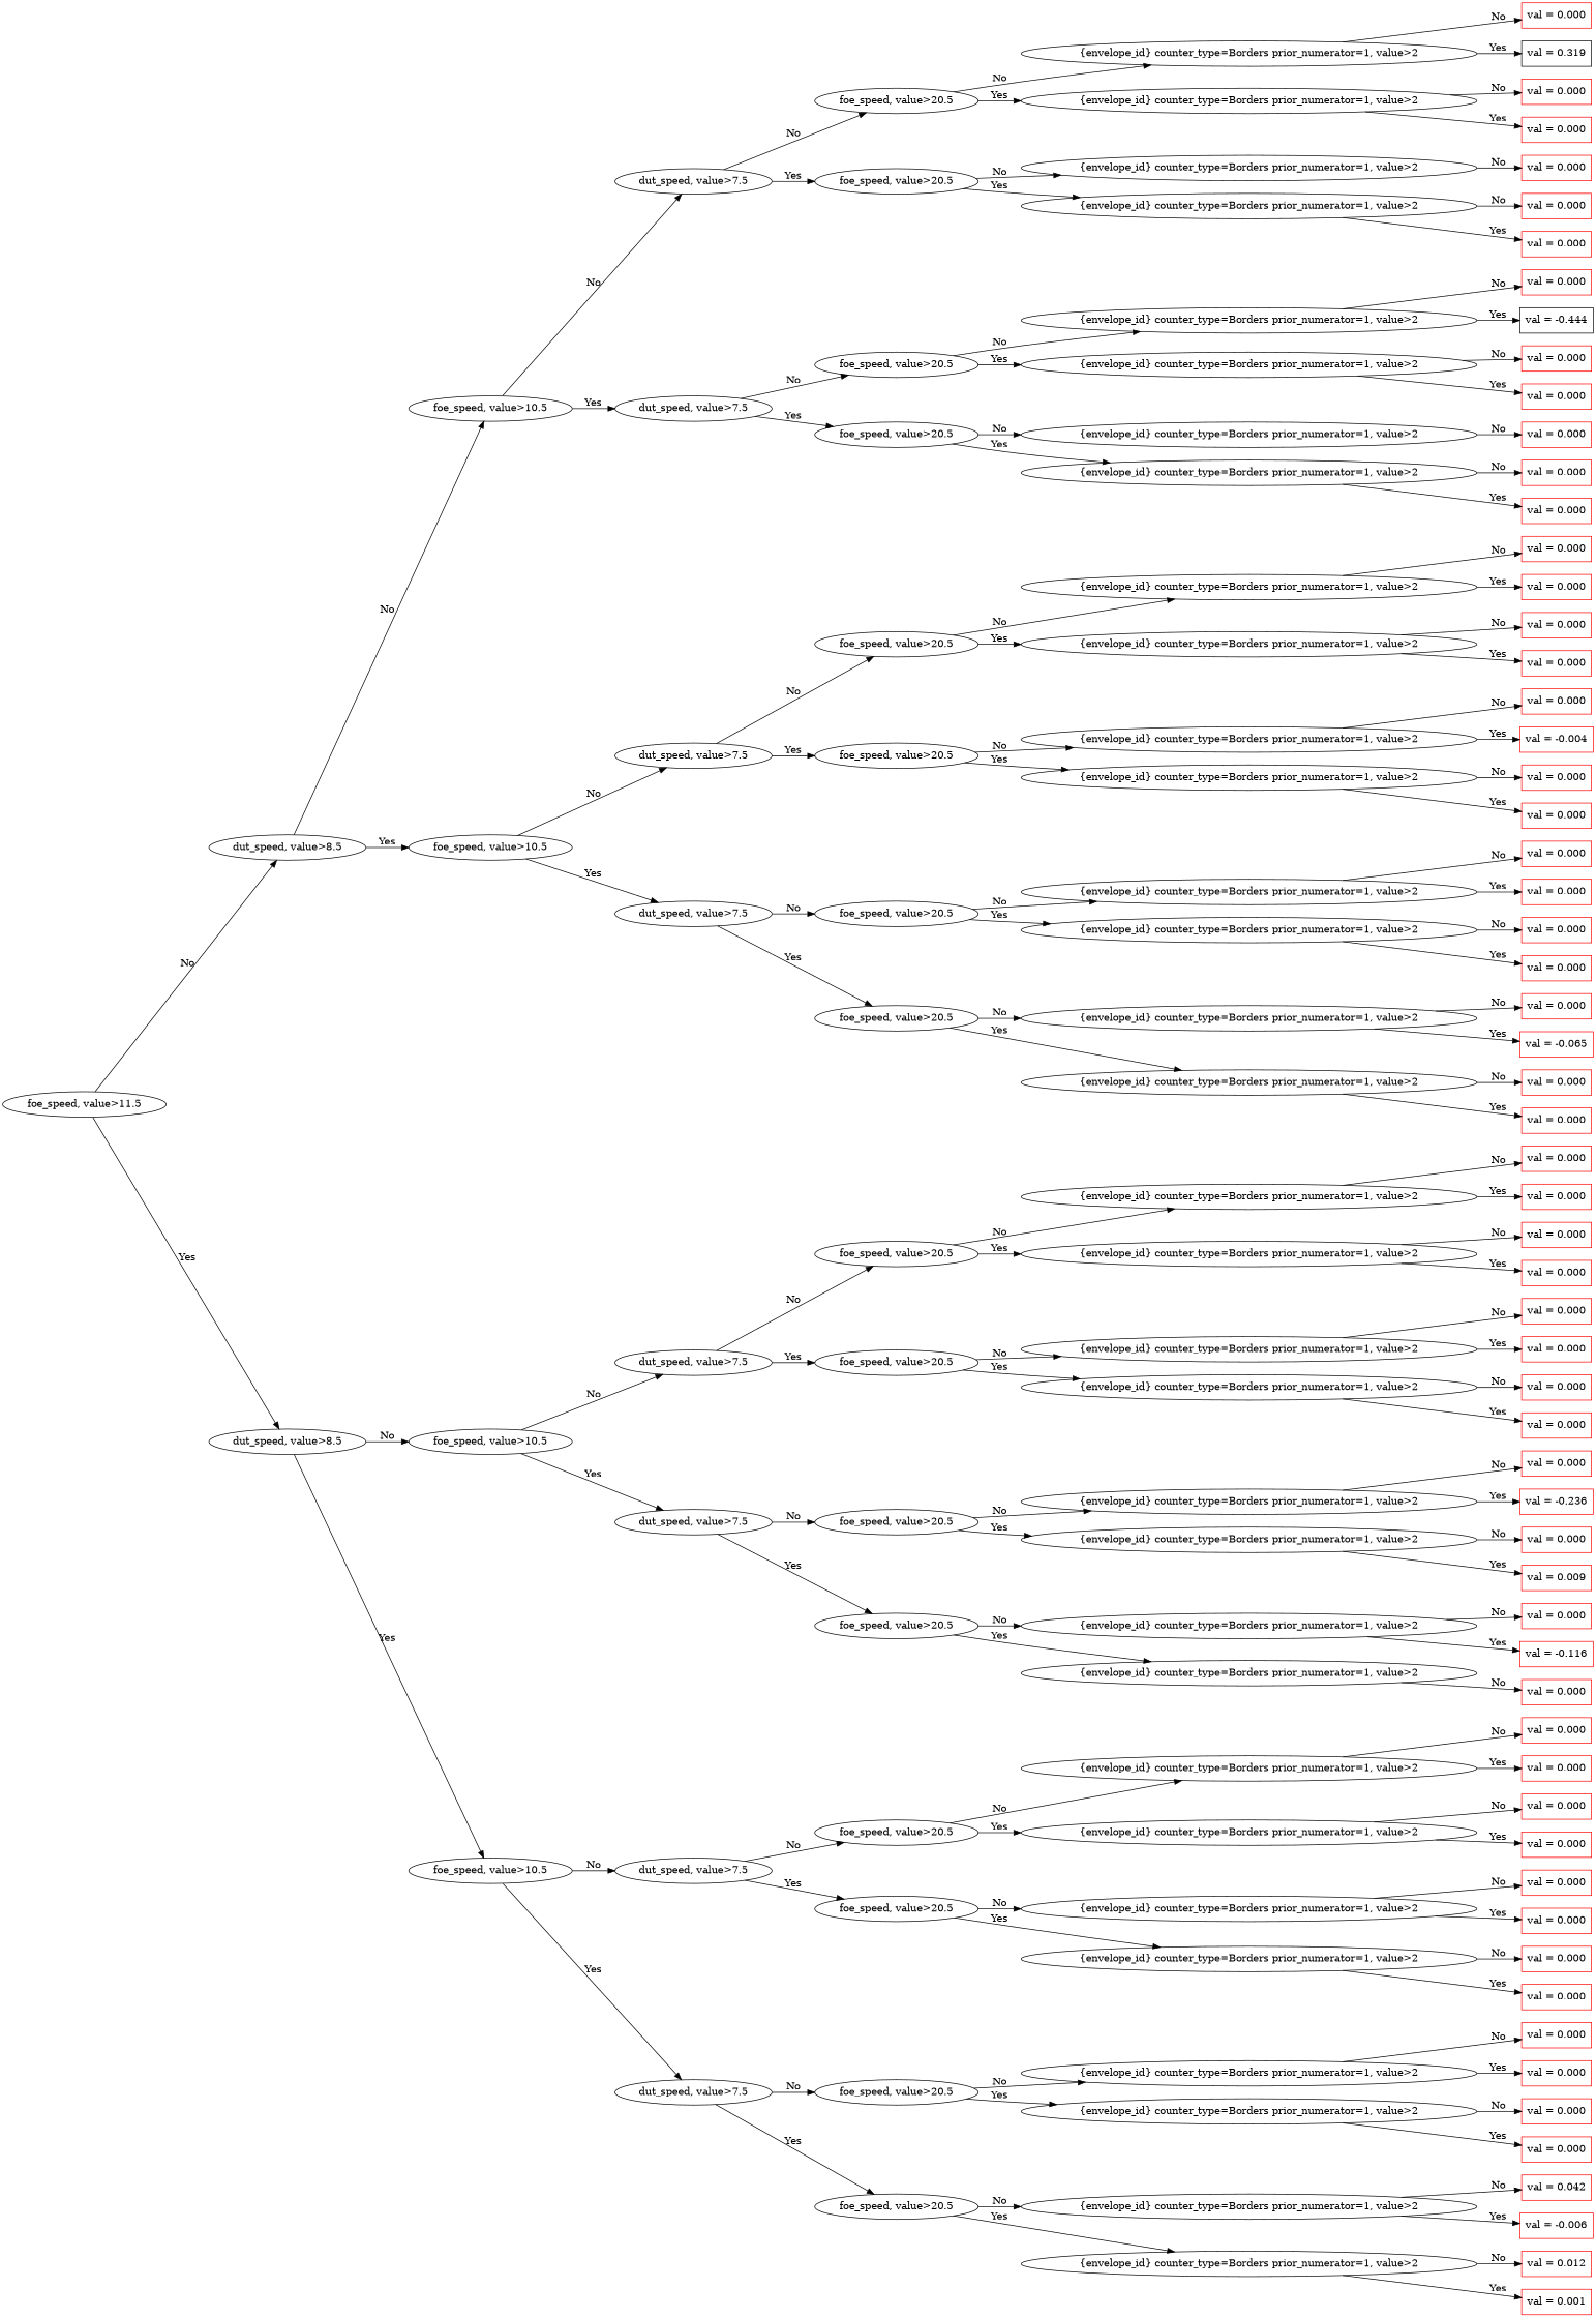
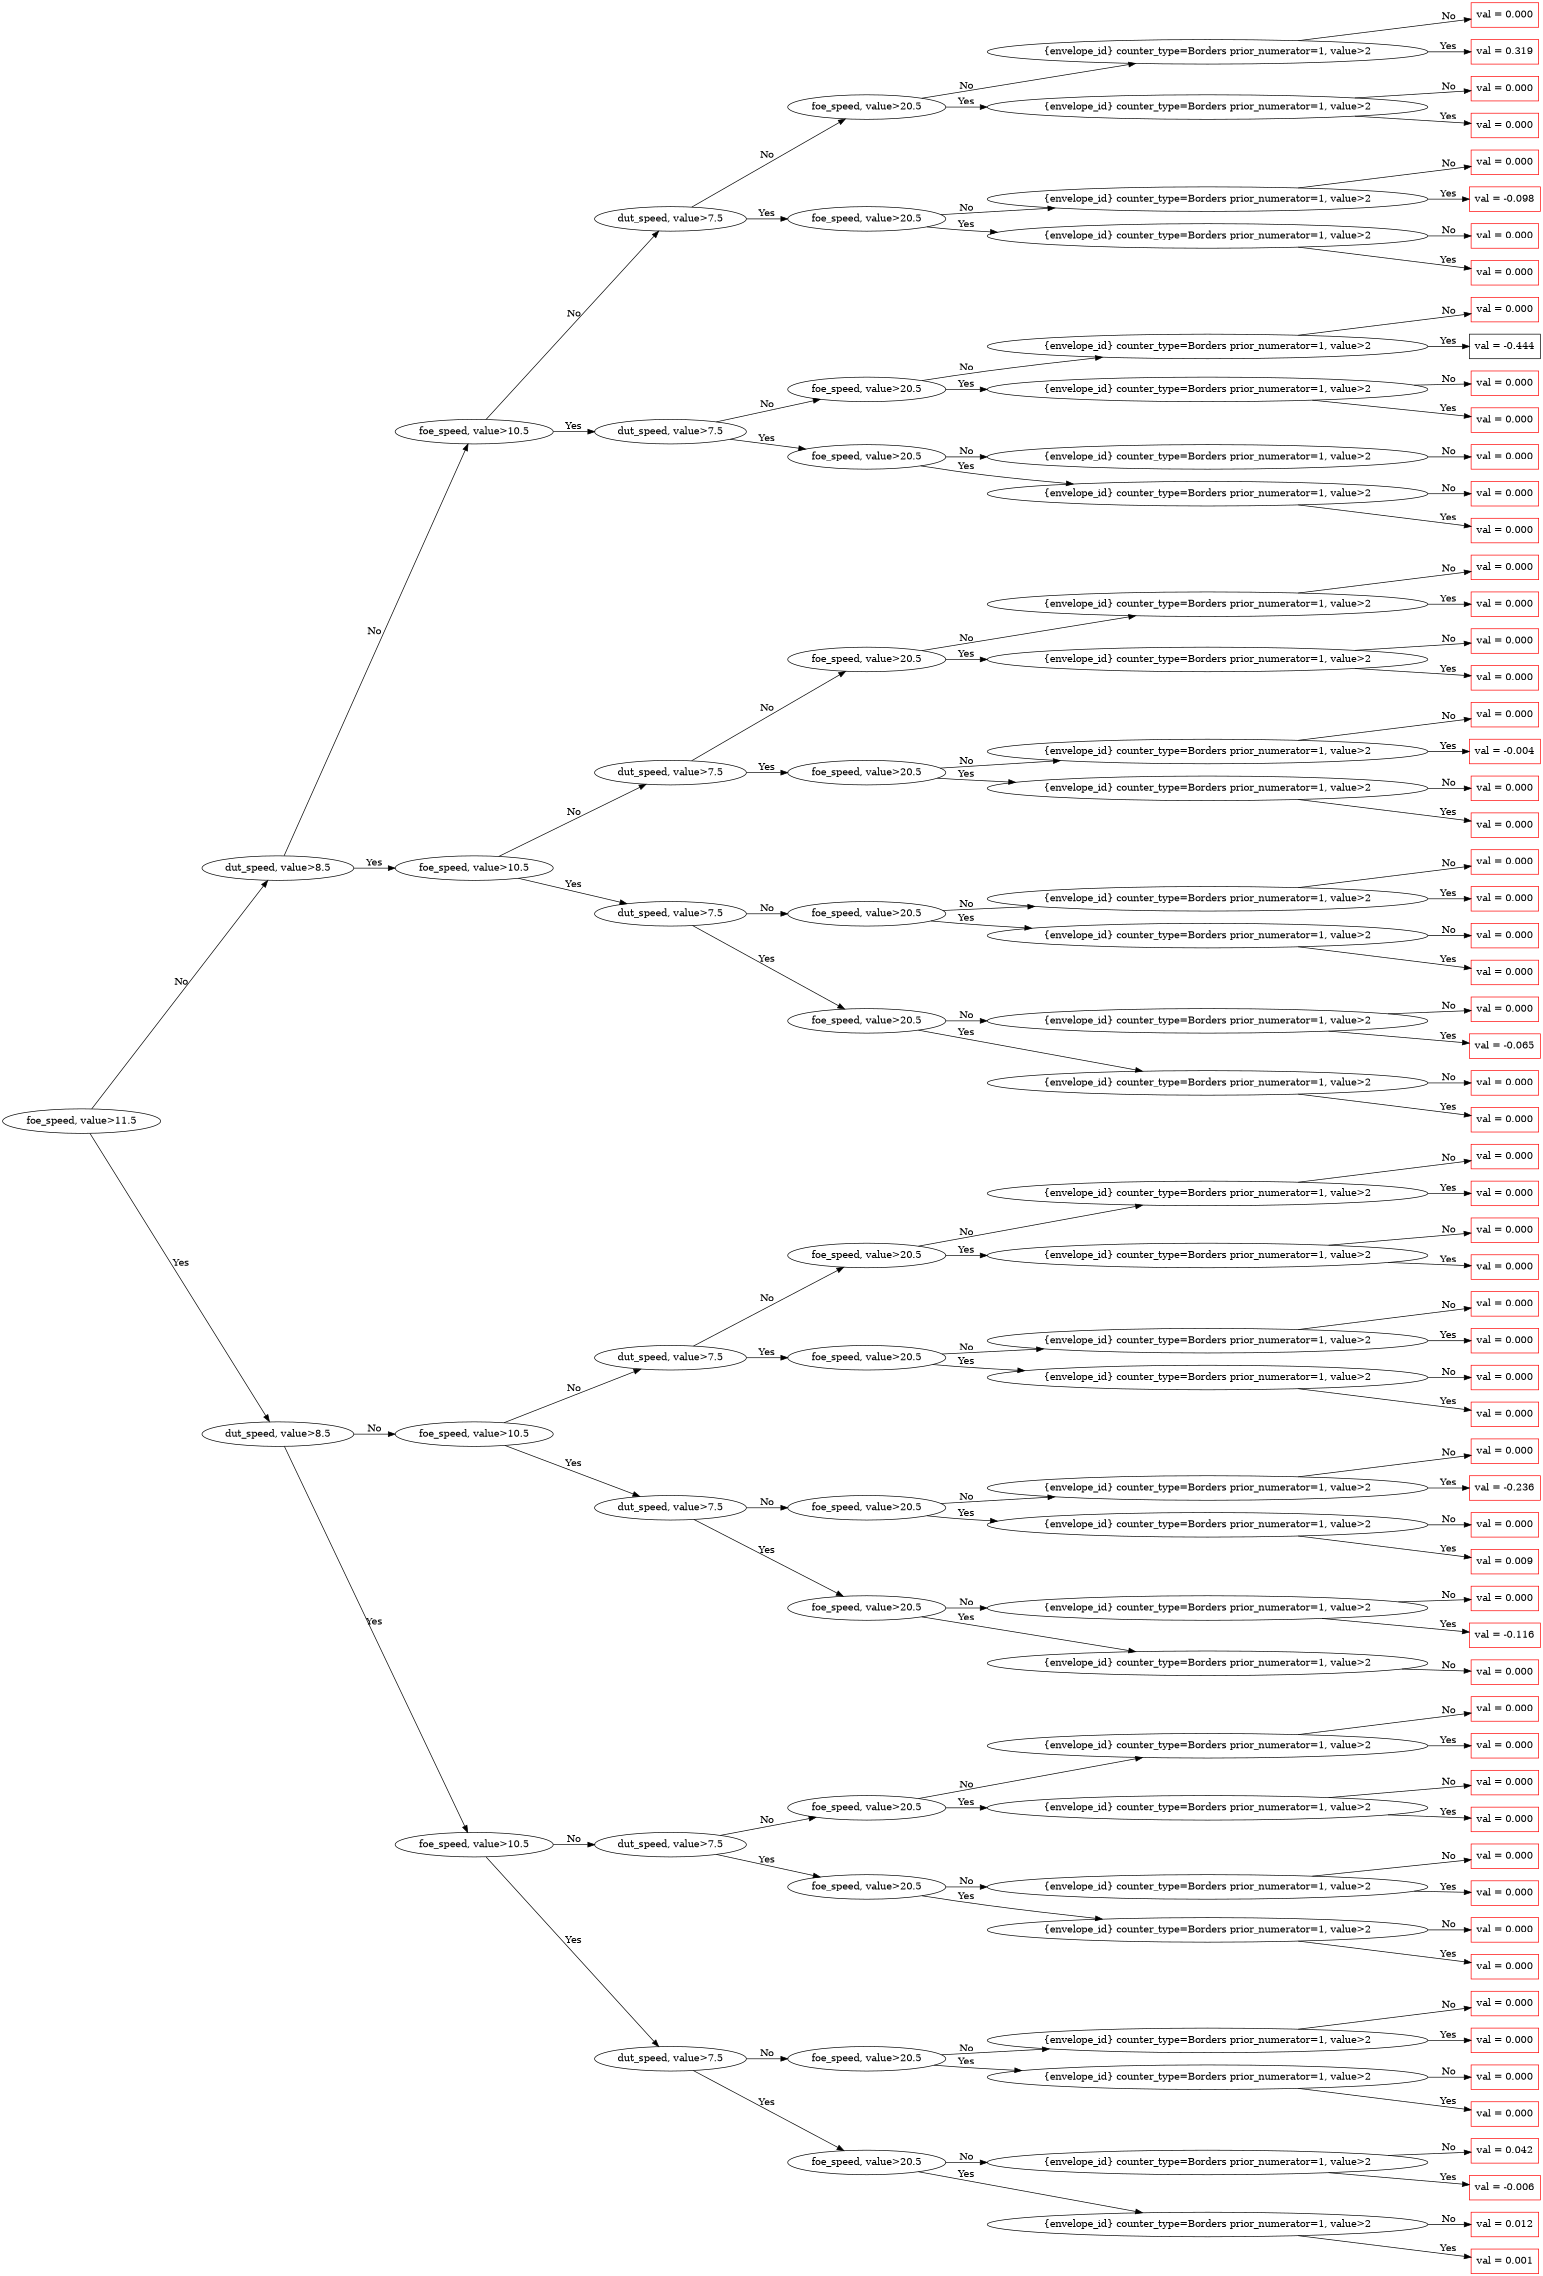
  digraph {
    rankdir=LR
    node [color=black shape=ellipse]
    n1 [label="foe_speed, value>11.5"]
    n2 [label="dut_speed, value>8.5"]
    n3 [label="dut_speed, value>8.5"]
    n4 [label="foe_speed, value>10.5"]
    n5 [label="foe_speed, value>10.5"]
    n6 [label="foe_speed, value>10.5"]
    n7 [label="foe_speed, value>10.5"]
    n8 [label="dut_speed, value>7.5"]
    n9 [label="dut_speed, value>7.5"]
    n10 [label="dut_speed, value>7.5"]
    n11 [label="dut_speed, value>7.5"]
    n12 [label="dut_speed, value>7.5"]
    n13 [label="dut_speed, value>7.5"]
    n14 [label="dut_speed, value>7.5"]
    n15 [label="dut_speed, value>7.5"]
    n16 [label="foe_speed, value>20.5"]
    n17 [label="foe_speed, value>20.5"]
    n18 [label="foe_speed, value>20.5"]
    n19 [label="foe_speed, value>20.5"]
    n20 [label="foe_speed, value>20.5"]
    n21 [label="foe_speed, value>20.5"]
    n22 [label="foe_speed, value>20.5"]
    n23 [label="foe_speed, value>20.5"]
    n24 [label="foe_speed, value>20.5"]
    n25 [label="foe_speed, value>20.5"]
    n26 [label="foe_speed, value>20.5"]
    n27 [label="foe_speed, value>20.5"]
    n28 [label="foe_speed, value>20.5"]
    n29 [label="foe_speed, value>20.5"]
    n30 [label="foe_speed, value>20.5"]
    n31 [label="foe_speed, value>20.5"]
    n32 [label="{envelope_id} counter_type=Borders prior_numerator=1, value>2"]
    n33 [label="{envelope_id} counter_type=Borders prior_numerator=1, value>2"]
    n34 [label="{envelope_id} counter_type=Borders prior_numerator=1, value>2"]
    n35 [label="{envelope_id} counter_type=Borders prior_numerator=1, value>2"]
    n36 [label="{envelope_id} counter_type=Borders prior_numerator=1, value>2"]
    n37 [label="{envelope_id} counter_type=Borders prior_numerator=1, value>2"]
    n38 [label="{envelope_id} counter_type=Borders prior_numerator=1, value>2"]
    n39 [label="{envelope_id} counter_type=Borders prior_numerator=1, value>2"]
    n40 [label="{envelope_id} counter_type=Borders prior_numerator=1, value>2"]
    n41 [label="{envelope_id} counter_type=Borders prior_numerator=1, value>2"]
    n42 [label="{envelope_id} counter_type=Borders prior_numerator=1, value>2"]
    n43 [label="{envelope_id} counter_type=Borders prior_numerator=1, value>2"]
    n44 [label="{envelope_id} counter_type=Borders prior_numerator=1, value>2"]
    n45 [label="{envelope_id} counter_type=Borders prior_numerator=1, value>2"]
    n46 [label="{envelope_id} counter_type=Borders prior_numerator=1, value>2"]
    n47 [label="{envelope_id} counter_type=Borders prior_numerator=1, value>2"]
    n48 [label="{envelope_id} counter_type=Borders prior_numerator=1, value>2"]
    n49 [label="{envelope_id} counter_type=Borders prior_numerator=1, value>2"]
    n50 [label="{envelope_id} counter_type=Borders prior_numerator=1, value>2"]
    n51 [label="{envelope_id} counter_type=Borders prior_numerator=1, value>2"]
    n52 [label="{envelope_id} counter_type=Borders prior_numerator=1, value>2"]
    n53 [label="{envelope_id} counter_type=Borders prior_numerator=1, value>2"]
    n54 [label="{envelope_id} counter_type=Borders prior_numerator=1, value>2"]
    n55 [label="{envelope_id} counter_type=Borders prior_numerator=1, value>2"]
    n56 [label="{envelope_id} counter_type=Borders prior_numerator=1, value>2"]
    n57 [label="{envelope_id} counter_type=Borders prior_numerator=1, value>2"]
    n58 [label="{envelope_id} counter_type=Borders prior_numerator=1, value>2"]
    n59 [label="{envelope_id} counter_type=Borders prior_numerator=1, value>2"]
    n60 [label="{envelope_id} counter_type=Borders prior_numerator=1, value>2"]
    n61 [label="{envelope_id} counter_type=Borders prior_numerator=1, value>2"]
    n62 [label="{envelope_id} counter_type=Borders prior_numerator=1, value>2"]
    n63 [label="{envelope_id} counter_type=Borders prior_numerator=1, value>2"]
    n64 [color=red label="val = 0.000\n" shape=rect]
-   n65 [label="val = 0.319\n" shape=rect]
+   n65 [color=red label="val = 0.319\n" shape=rect]
    n66 [color=red label="val = 0.000\n" shape=rect]
    n67 [color=red label="val = 0.000\n" shape=rect]
    n68 [color=red label="val = 0.000\n" shape=rect]
+   n69 [color=red label="val = -0.098\n" shape=rect]
    n70 [color=red label="val = 0.000\n" shape=rect]
    n71 [color=red label="val = 0.000\n" shape=rect]
    n72 [color=red label="val = 0.000\n" shape=rect]
    n73 [label="val = -0.444\n" shape=rect]
    n74 [color=red label="val = 0.000\n" shape=rect]
    n75 [color=red label="val = 0.000\n" shape=rect]
    n76 [color=red label="val = 0.000\n" shape=rect]
    n77 [color=red label="val = 0.000\n" shape=rect]
    n78 [color=red label="val = 0.000\n" shape=rect]
    n79 [color=red label="val = 0.000\n" shape=rect]
    n80 [color=red label="val = 0.000\n" shape=rect]
    n81 [color=red label="val = 0.000\n" shape=rect]
    n82 [color=red label="val = 0.000\n" shape=rect]
    n83 [color=red label="val = 0.000\n" shape=rect]
    n84 [color=red label="val = -0.004\n" shape=rect]
    n85 [color=red label="val = 0.000\n" shape=rect]
    n86 [color=red label="val = 0.000\n" shape=rect]
    n87 [color=red label="val = 0.000\n" shape=rect]
    n88 [color=red label="val = 0.000\n" shape=rect]
    n89 [color=red label="val = 0.000\n" shape=rect]
    n90 [color=red label="val = 0.000\n" shape=rect]
    n91 [color=red label="val = 0.000\n" shape=rect]
    n92 [color=red label="val = -0.065\n" shape=rect]
    n93 [color=red label="val = 0.000\n" shape=rect]
    n94 [color=red label="val = 0.000\n" shape=rect]
    n95 [color=red label="val = 0.000\n" shape=rect]
    n96 [color=red label="val = 0.000\n" shape=rect]
    n97 [color=red label="val = 0.000\n" shape=rect]
    n98 [color=red label="val = 0.000\n" shape=rect]
    n99 [color=red label="val = 0.000\n" shape=rect]
    n100 [color=red label="val = 0.000\n" shape=rect]
    n101 [color=red label="val = 0.000\n" shape=rect]
    n102 [color=red label="val = 0.000\n" shape=rect]
    n103 [color=red label="val = 0.000\n" shape=rect]
    n104 [color=red label="val = -0.236\n" shape=rect]
    n105 [color=red label="val = 0.000\n" shape=rect]
    n106 [color=red label="val = 0.009\n" shape=rect]
    n107 [color=red label="val = 0.000\n" shape=rect]
    n108 [color=red label="val = -0.116\n" shape=rect]
    n109 [color=red label="val = 0.000\n" shape=rect]
    n110 [color=red label="val = 0.000\n" shape=rect]
    n111 [color=red label="val = 0.000\n" shape=rect]
    n112 [color=red label="val = 0.000\n" shape=rect]
    n113 [color=red label="val = 0.000\n" shape=rect]
    n114 [color=red label="val = 0.000\n" shape=rect]
    n115 [color=red label="val = 0.000\n" shape=rect]
    n116 [color=red label="val = 0.000\n" shape=rect]
    n117 [color=red label="val = 0.000\n" shape=rect]
    n118 [color=red label="val = 0.000\n" shape=rect]
    n119 [color=red label="val = 0.000\n" shape=rect]
    n120 [color=red label="val = 0.000\n" shape=rect]
    n121 [color=red label="val = 0.000\n" shape=rect]
    n122 [color=red label="val = 0.042\n" shape=rect]
    n123 [color=red label="val = -0.006\n" shape=rect]
    n124 [color=red label="val = 0.012\n" shape=rect]
    n125 [color=red label="val = 0.001\n" shape=rect]
    n1 -> n2 [label=No]
    n1 -> n3 [label=Yes]
    n2 -> n4 [label=No]
    n2 -> n5 [label=Yes]
    n3 -> n6 [label=No]
    n3 -> n7 [label=Yes]
    n4 -> n8 [label=No]
    n4 -> n9 [label=Yes]
    n5 -> n10 [label=No]
    n5 -> n11 [label=Yes]
    n6 -> n12 [label=No]
    n6 -> n13 [label=Yes]
    n7 -> n14 [label=No]
    n7 -> n15 [label=Yes]
    n8 -> n16 [label=No]
    n8 -> n17 [label=Yes]
    n9 -> n18 [label=No]
    n9 -> n19 [label=Yes]
    n10 -> n20 [label=No]
    n10 -> n21 [label=Yes]
    n11 -> n22 [label=No]
    n11 -> n23 [label=Yes]
    n12 -> n24 [label=No]
    n12 -> n25 [label=Yes]
    n13 -> n26 [label=No]
    n13 -> n27 [label=Yes]
    n14 -> n28 [label=No]
    n14 -> n29 [label=Yes]
    n15 -> n30 [label=No]
    n15 -> n31 [label=Yes]
    n16 -> n32 [label=No]
    n16 -> n33 [label=Yes]
    n17 -> n34 [label=No]
    n17 -> n35 [label=Yes]
    n18 -> n36 [label=No]
    n18 -> n37 [label=Yes]
    n19 -> n38 [label=No]
    n19 -> n39 [label=Yes]
    n20 -> n40 [label=No]
    n20 -> n41 [label=Yes]
    n21 -> n42 [label=No]
    n21 -> n43 [label=Yes]
    n22 -> n44 [label=No]
    n22 -> n45 [label=Yes]
    n23 -> n46 [label=No]
    n23 -> n47 [label=Yes]
    n24 -> n48 [label=No]
    n24 -> n49 [label=Yes]
    n25 -> n50 [label=No]
    n25 -> n51 [label=Yes]
    n26 -> n52 [label=No]
    n26 -> n53 [label=Yes]
    n27 -> n54 [label=No]
    n27 -> n55 [label=Yes]
    n28 -> n56 [label=No]
    n28 -> n57 [label=Yes]
    n29 -> n58 [label=No]
    n29 -> n59 [label=Yes]
    n30 -> n60 [label=No]
    n30 -> n61 [label=Yes]
    n31 -> n62 [label=No]
    n31 -> n63 [label=Yes]
    n32 -> n64 [label=No]
    n32 -> n65 [label=Yes]
    n33 -> n66 [label=No]
    n33 -> n67 [label=Yes]
    n34 -> n68 [label=No]
+   n34 -> n69 [label=Yes]
    n35 -> n70 [label=No]
    n35 -> n71 [label=Yes]
    n36 -> n72 [label=No]
    n36 -> n73 [label=Yes]
    n37 -> n74 [label=No]
    n37 -> n75 [label=Yes]
    n38 -> n76 [label=No]
    n39 -> n77 [label=No]
    n39 -> n78 [label=Yes]
    n40 -> n79 [label=No]
    n40 -> n80 [label=Yes]
    n41 -> n81 [label=No]
    n41 -> n82 [label=Yes]
    n42 -> n83 [label=No]
    n42 -> n84 [label=Yes]
    n43 -> n85 [label=No]
    n43 -> n86 [label=Yes]
    n44 -> n87 [label=No]
    n44 -> n88 [label=Yes]
    n45 -> n89 [label=No]
    n45 -> n90 [label=Yes]
    n46 -> n91 [label=No]
    n46 -> n92 [label=Yes]
    n47 -> n93 [label=No]
    n47 -> n94 [label=Yes]
    n48 -> n95 [label=No]
    n48 -> n96 [label=Yes]
    n49 -> n97 [label=No]
    n49 -> n98 [label=Yes]
    n50 -> n99 [label=No]
    n50 -> n100 [label=Yes]
    n51 -> n101 [label=No]
    n51 -> n102 [label=Yes]
    n52 -> n103 [label=No]
    n52 -> n104 [label=Yes]
    n53 -> n105 [label=No]
    n53 -> n106 [label=Yes]
    n54 -> n107 [label=No]
    n54 -> n108 [label=Yes]
    n55 -> n109 [label=No]
    n56 -> n110 [label=No]
    n56 -> n111 [label=Yes]
    n57 -> n112 [label=No]
    n57 -> n113 [label=Yes]
    n58 -> n114 [label=No]
    n58 -> n115 [label=Yes]
    n59 -> n116 [label=No]
    n59 -> n117 [label=Yes]
    n60 -> n118 [label=No]
    n60 -> n119 [label=Yes]
    n61 -> n120 [label=No]
    n61 -> n121 [label=Yes]
    n62 -> n122 [label=No]
    n62 -> n123 [label=Yes]
    n63 -> n124 [label=No]
    n63 -> n125 [label=Yes]
  }
